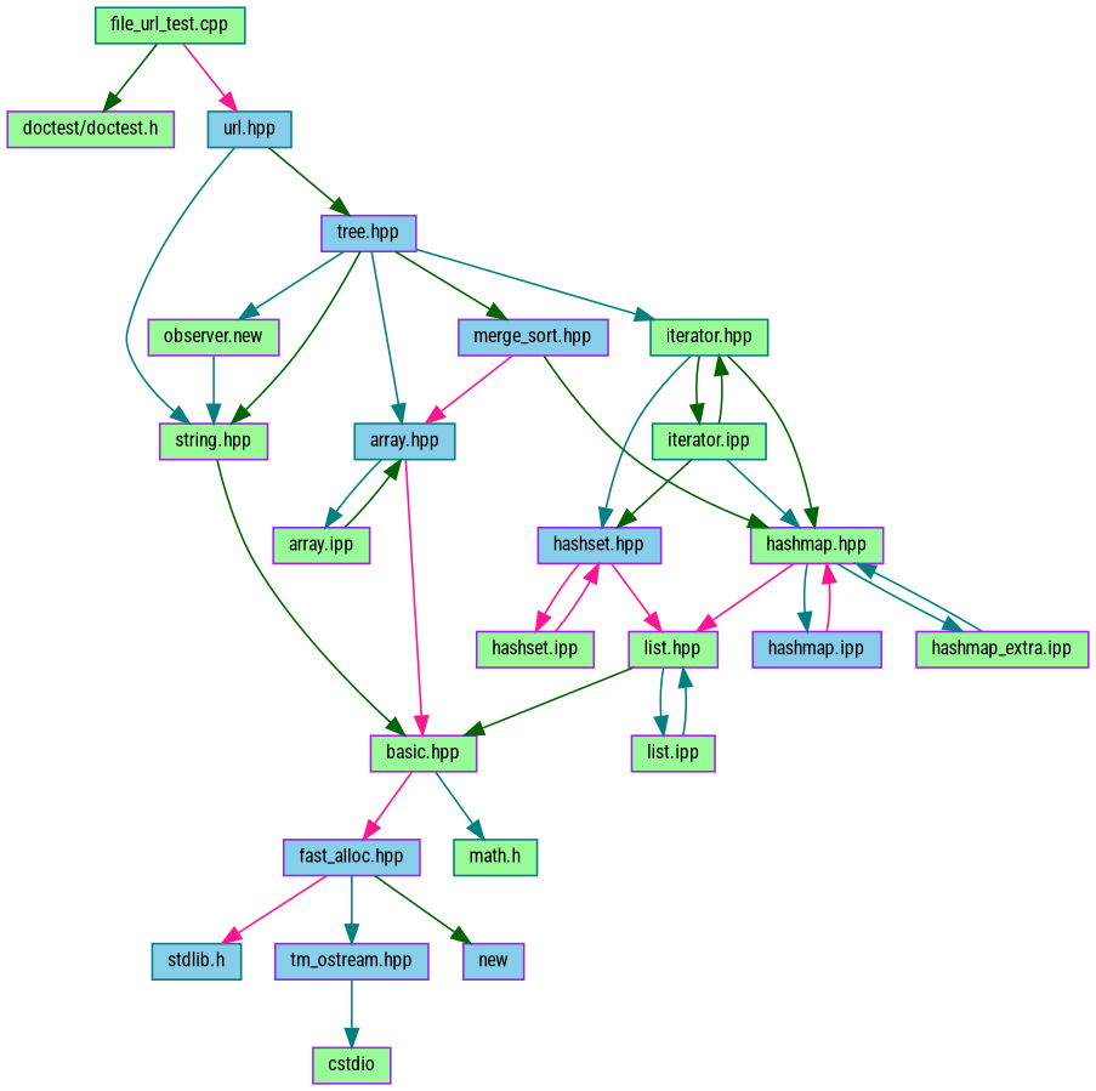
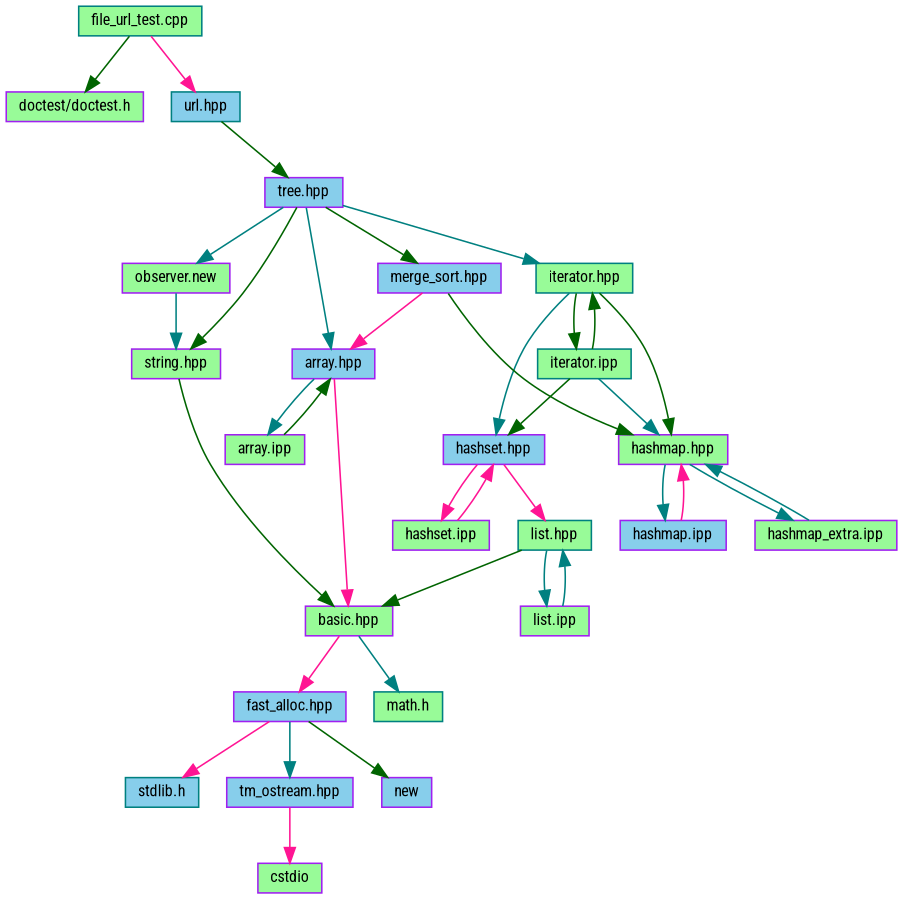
  digraph {
    fontname="Roboto Condensed"
    node [color=purple fillcolor=palegreen fontname="Roboto Condensed" fontsize=10 shape=box style=filled]
    edge [color=teal fontname="Roboto Condensed" fontsize=10 labelfontname=Helvetica labelfontsize=10 style=solid]
    n1 [color=teal fontcolor=black height=0.2 label="file_url_test.cpp" width=0.4]
    n2 [height=0.2 label="doctest/doctest.h" width=0.4]
    n3 [color=teal fillcolor=skyblue height=0.2 label="url.hpp" width=0.4]
    n4 [height=0.2 label="string.hpp" width=0.4]
    n5 [fillcolor=skyblue height=0.2 label="tree.hpp" width=0.4]
    n6 [height=0.2 label="basic.hpp" width=0.4]
-   n7 [color=teal fillcolor=skyblue height=0.2 label="array.hpp" width=0.4]
+   n7 [fillcolor=skyblue height=0.2 label="array.hpp" width=0.4]
    n8 [color=teal height=0.2 label="iterator.hpp" width=0.4]
    n9 [fillcolor=skyblue height=0.2 label="merge_sort.hpp" width=0.4]
    n10 [height=0.2 label="observer.new" width=0.4]
    n11 [fillcolor=skyblue height=0.2 label="fast_alloc.hpp" width=0.4]
    n12 [color=teal height=0.2 label="math.h" width=0.4]
    n13 [color=teal fillcolor=skyblue height=0.2 label="stdlib.h" width=0.4]
    n14 [fillcolor=skyblue height=0.2 label="tm_ostream.hpp" width=0.4]
    n15 [fillcolor=skyblue height=0.2 label=new width=0.4]
    n16 [height=0.2 label=cstdio width=0.4]
    n17 [height=0.2 label="array.ipp" width=0.4]
    n18 [height=0.2 label="hashmap.hpp" width=0.4]
    n19 [fillcolor=skyblue height=0.2 label="hashset.hpp" width=0.4]
    n20 [color=teal height=0.2 label="iterator.ipp" width=0.4]
-   n21 [height=0.2 label="list.hpp" width=0.4]
+   n21 [color=teal height=0.2 label="list.hpp" width=0.4]
    n22 [fillcolor=skyblue height=0.2 label="hashmap.ipp" width=0.4]
    n23 [height=0.2 label="hashmap_extra.ipp" width=0.4]
    n24 [height=0.2 label="hashset.ipp" width=0.4]
    n25 [height=0.2 label="list.ipp" width=0.4]
    n1 -> n2 [color=darkgreen]
    n1 -> n3 [color=deeppink]
-   n3 -> n4
    n3 -> n5 [color=darkgreen]
    n4 -> n6 [color=darkgreen]
    n5 -> n4 [color=darkgreen]
    n5 -> n7
    n5 -> n8
    n5 -> n9 [color=darkgreen]
    n5 -> n10
    n6 -> n11 [color=deeppink]
    n6 -> n12
    n7 -> n6 [color=deeppink]
    n7 -> n17
    n8 -> n18 [color=darkgreen]
    n8 -> n19
    n8 -> n20 [color=darkgreen]
    n9 -> n7 [color=deeppink]
    n9 -> n18 [color=darkgreen]
    n10 -> n4
    n11 -> n13 [color=deeppink]
    n11 -> n14
    n11 -> n15 [color=darkgreen]
-   n14 -> n16
+   n14 -> n16 [color=deeppink]
    n17 -> n7 [color=darkgreen]
-   n18 -> n21 [color=deeppink]
    n18 -> n22
    n18 -> n23
    n19 -> n21 [color=deeppink]
    n19 -> n24 [color=deeppink]
    n20 -> n8 [color=darkgreen]
    n20 -> n18
    n20 -> n19 [color=darkgreen]
    n21 -> n6 [color=darkgreen]
    n21 -> n25
    n22 -> n18 [color=deeppink]
    n23 -> n18
    n24 -> n19 [color=deeppink]
    n25 -> n21
  }
